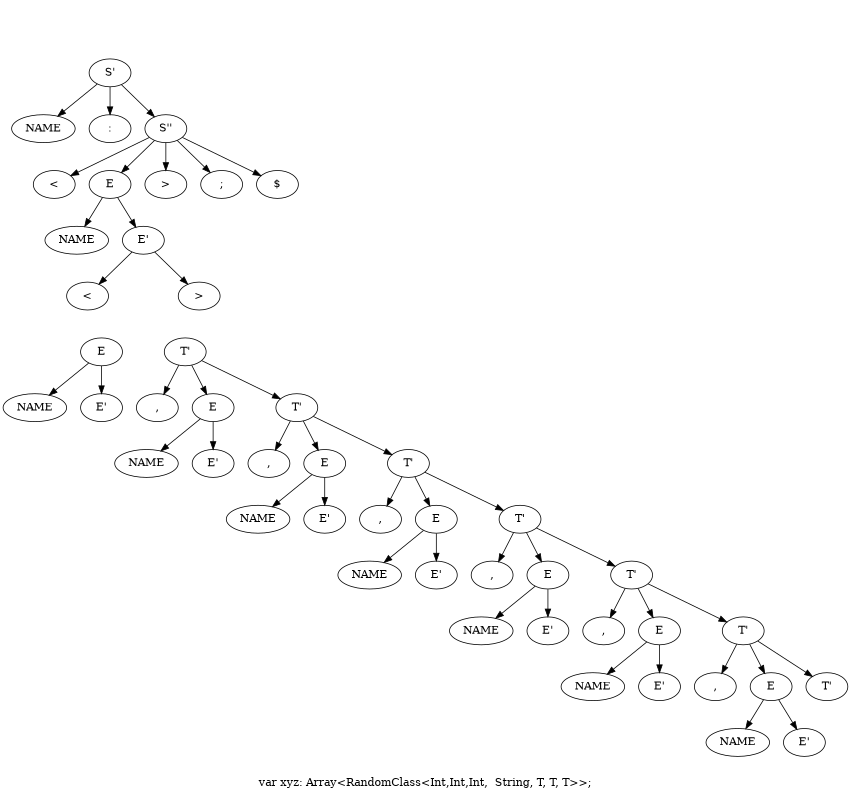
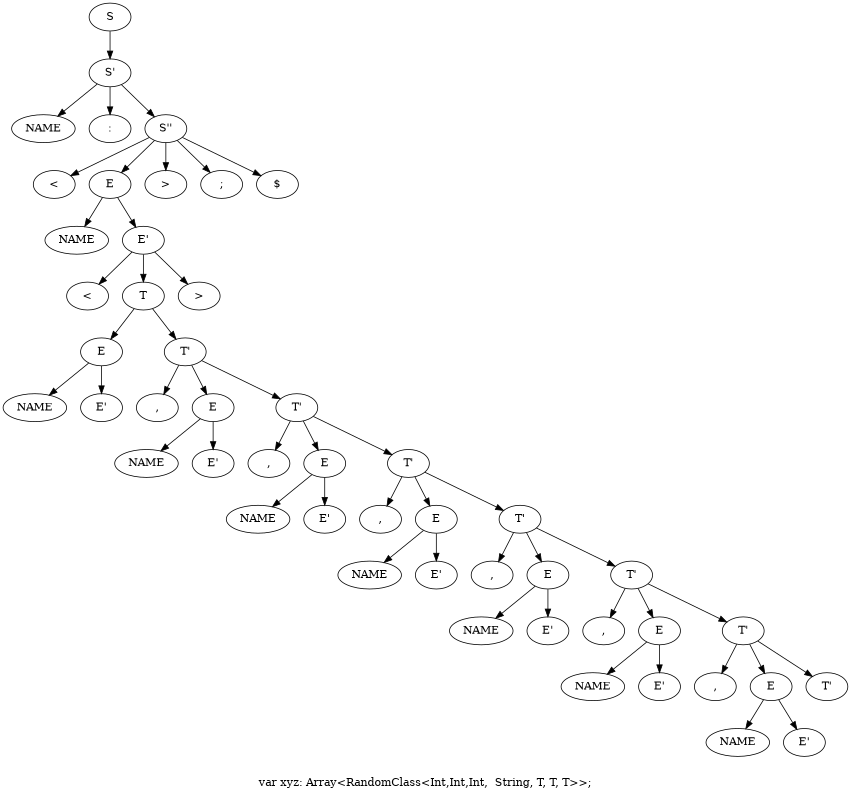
  digraph {
    label="var xyz: Array<RandomClass<Int,Int,Int,  String, T, T, T>>;"
+   n1 [label=S]
    n2 [label="S'"]
    n3 [label=NAME]
    n4 [label=":"]
    n5 [label="S''"]
    n6 [label="<"]
    n7 [label=E]
    n8 [label=">"]
    n9 [label=";"]
    n10 [label="$"]
    n11 [label=NAME]
    n12 [label="E'"]
    n13 [label="<"]
+   n14 [label=T]
    n15 [label=">"]
    n16 [label=E]
    n17 [label="T'"]
    n18 [label=NAME]
    n19 [label="E'"]
    n20 [label=","]
    n21 [label=E]
    n22 [label="T'"]
    n23 [label=NAME]
    n24 [label="E'"]
    n25 [label=","]
    n26 [label=E]
    n27 [label="T'"]
    n28 [label=NAME]
    n29 [label="E'"]
    n30 [label=","]
    n31 [label=E]
    n32 [label="T'"]
    n33 [label=NAME]
    n34 [label="E'"]
    n35 [label=","]
    n36 [label=E]
    n37 [label="T'"]
    n38 [label=NAME]
    n39 [label="E'"]
    n40 [label=","]
    n41 [label=E]
    n42 [label="T'"]
    n43 [label=NAME]
    n44 [label="E'"]
    n45 [label=","]
    n46 [label=E]
    n47 [label="T'"]
    n48 [label=NAME]
    n49 [label="E'"]
+   n1 -> n2
    n2 -> n3
    n2 -> n4
    n2 -> n5
    n5 -> n6
    n5 -> n7
    n5 -> n8
    n5 -> n9
    n5 -> n10
    n7 -> n11
    n7 -> n12
    n12 -> n13
+   n12 -> n14
    n12 -> n15
+   n14 -> n16
+   n14 -> n17
    n16 -> n18
    n16 -> n19
    n17 -> n20
    n17 -> n21
    n17 -> n22
    n21 -> n23
    n21 -> n24
    n22 -> n25
    n22 -> n26
    n22 -> n27
    n26 -> n28
    n26 -> n29
    n27 -> n30
    n27 -> n31
    n27 -> n32
    n31 -> n33
    n31 -> n34
    n32 -> n35
    n32 -> n36
    n32 -> n37
    n36 -> n38
    n36 -> n39
    n37 -> n40
    n37 -> n41
    n37 -> n42
    n41 -> n43
    n41 -> n44
    n42 -> n45
    n42 -> n46
    n42 -> n47
    n46 -> n48
    n46 -> n49
  }
